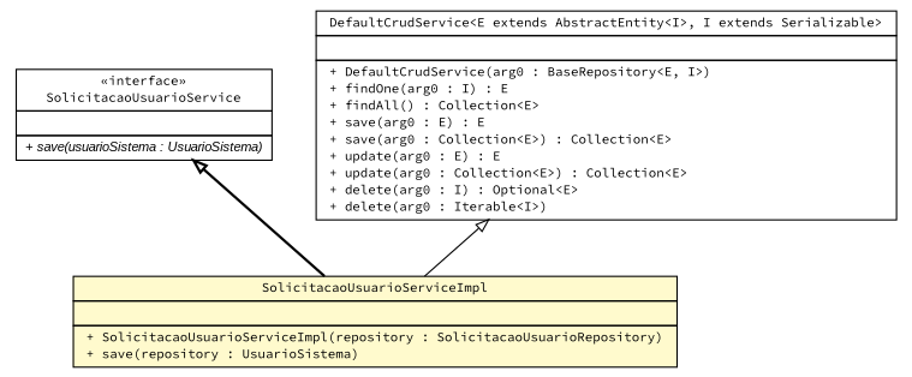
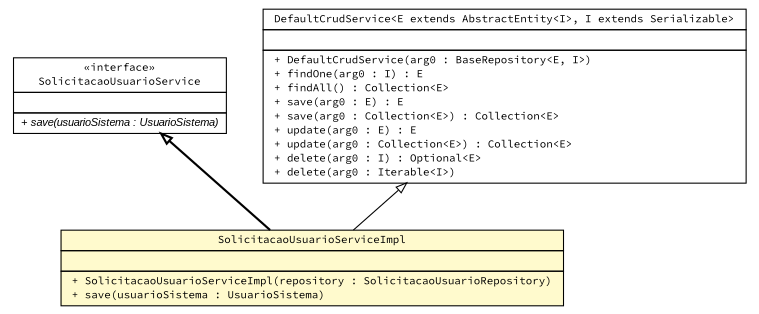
  digraph {
    nodesep=0.25
    ranksep=0.5
    fontname="Source Code Pro"
    node [fontcolor=black fontname="Source Code Pro" fontsize=10.0 shape=plaintext]
    edge [arrowtail=empty dir=back fontname="Source Code Pro" fontsize=10 headport=p labelfontname=arial labelfontsize=10 tailport=p]
    n1 [label=<<table title="br.gov.to.sefaz.seg.business.gestao.service.SolicitacaoUsuarioService" border="0" cellborder="1" cellspacing="0" cellpadding="2" port="p" href="../SolicitacaoUsuarioService.html"> 		<tr><td><table border="0" cellspacing="0" cellpadding="1"> <tr><td align="center" balign="center"> &#171;interface&#187; </td></tr> <tr><td align="center" balign="center"> SolicitacaoUsuarioService </td></tr> 		</table></td></tr> 		<tr><td><table border="0" cellspacing="0" cellpadding="1"> <tr><td align="left" balign="left">  </td></tr> 		</table></td></tr> 		<tr><td><table border="0" cellspacing="0" cellpadding="1"> <tr><td align="left" balign="left"><font face="arial italic" point-size="10.0"> + save(usuarioSistema : UsuarioSistema) </font></td></tr> 		</table></td></tr> 		</table>>]
-   n2 [label=<<table title="br.gov.to.sefaz.seg.business.gestao.service.impl.SolicitacaoUsuarioServiceImpl" border="0" cellborder="1" cellspacing="0" cellpadding="2" port="p" bgcolor="lemonChiffon" href="./SolicitacaoUsuarioServiceImpl.html"> 		<tr><td><table border="0" cellspacing="0" cellpadding="1"> <tr><td align="center" balign="center"> SolicitacaoUsuarioServiceImpl </td></tr> 		</table></td></tr> 		<tr><td><table border="0" cellspacing="0" cellpadding="1"> <tr><td align="left" balign="left">  </td></tr> 		</table></td></tr> 		<tr><td><table border="0" cellspacing="0" cellpadding="1"> <tr><td align="left" balign="left"> + SolicitacaoUsuarioServiceImpl(repository : SolicitacaoUsuarioRepository) </td></tr> <tr><td align="left" balign="left"> + save(repository : UsuarioSistema) </td></tr> 		</table></td></tr> 		</table>>]
+   n2 [label=<<table title="br.gov.to.sefaz.seg.business.gestao.service.impl.SolicitacaoUsuarioServiceImpl" border="0" cellborder="1" cellspacing="0" cellpadding="2" port="p" bgcolor="lemonChiffon" href="./SolicitacaoUsuarioServiceImpl.html"> 		<tr><td><table border="0" cellspacing="0" cellpadding="1"> <tr><td align="center" balign="center"> SolicitacaoUsuarioServiceImpl </td></tr> 		</table></td></tr> 		<tr><td><table border="0" cellspacing="0" cellpadding="1"> <tr><td align="left" balign="left">  </td></tr> 		</table></td></tr> 		<tr><td><table border="0" cellspacing="0" cellpadding="1"> <tr><td align="left" balign="left"> + SolicitacaoUsuarioServiceImpl(repository : SolicitacaoUsuarioRepository) </td></tr> <tr><td align="left" balign="left"> + save(usuarioSistema : UsuarioSistema) </td></tr> 		</table></td></tr> 		</table>>]
    n3 [label=<<table title="br.gov.to.sefaz.business.service.impl.DefaultCrudService" border="0" cellborder="1" cellspacing="0" cellpadding="2" port="p" href="http://java.sun.com/j2se/1.4.2/docs/api/br/gov/to/sefaz/business/service/impl/DefaultCrudService.html"> 		<tr><td><table border="0" cellspacing="0" cellpadding="1"> <tr><td align="center" balign="center"> DefaultCrudService&lt;E extends AbstractEntity&lt;I&gt;, I extends Serializable&gt; </td></tr> 		</table></td></tr> 		<tr><td><table border="0" cellspacing="0" cellpadding="1"> <tr><td align="left" balign="left">  </td></tr> 		</table></td></tr> 		<tr><td><table border="0" cellspacing="0" cellpadding="1"> <tr><td align="left" balign="left"> + DefaultCrudService(arg0 : BaseRepository&lt;E, I&gt;) </td></tr> <tr><td align="left" balign="left"> + findOne(arg0 : I) : E </td></tr> <tr><td align="left" balign="left"> + findAll() : Collection&lt;E&gt; </td></tr> <tr><td align="left" balign="left"> + save(arg0 : E) : E </td></tr> <tr><td align="left" balign="left"> + save(arg0 : Collection&lt;E&gt;) : Collection&lt;E&gt; </td></tr> <tr><td align="left" balign="left"> + update(arg0 : E) : E </td></tr> <tr><td align="left" balign="left"> + update(arg0 : Collection&lt;E&gt;) : Collection&lt;E&gt; </td></tr> <tr><td align="left" balign="left"> + delete(arg0 : I) : Optional&lt;E&gt; </td></tr> <tr><td align="left" balign="left"> + delete(arg0 : Iterable&lt;I&gt;) </td></tr> 		</table></td></tr> 		</table>>]
    n1 -> n2 [style=bold]
    n3 -> n2 [style=solid]
  }
